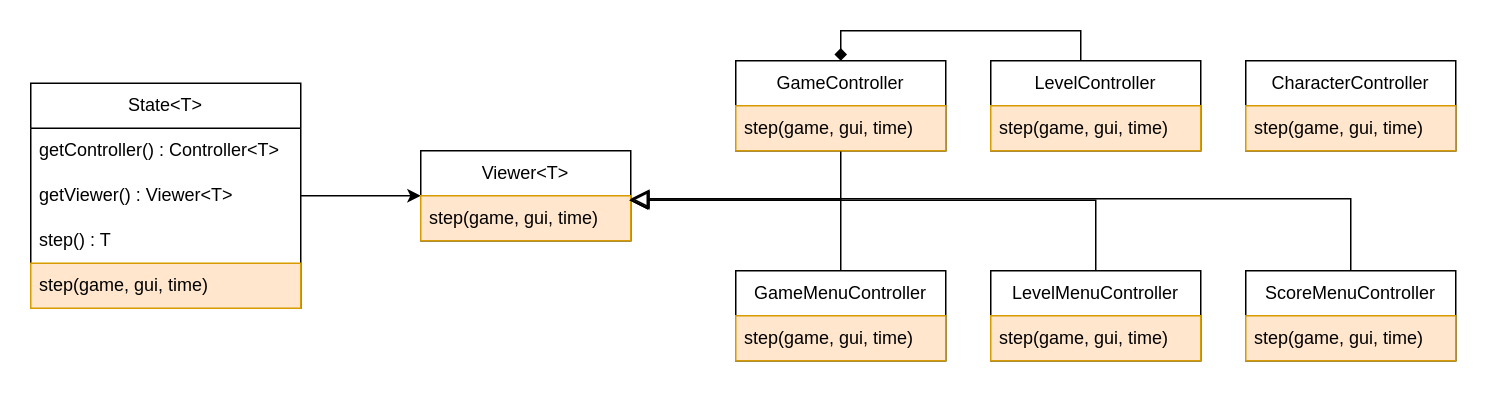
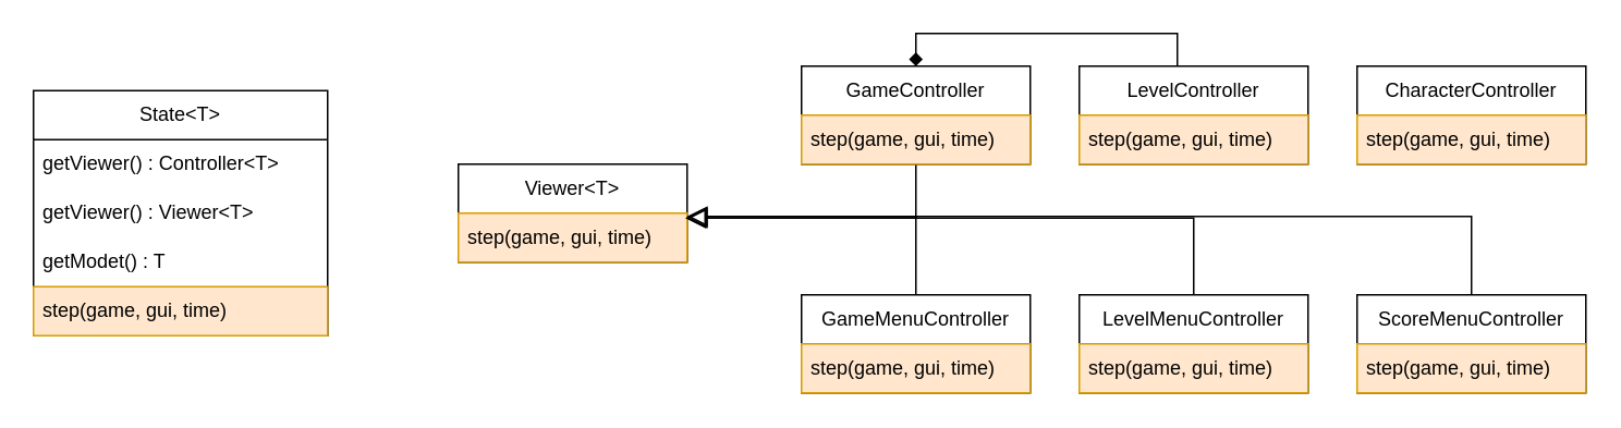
  <mxCell id="0" />
  <mxCell id="1" parent="0" />
- <mxCell id="2" style="edgeStyle=orthogonalEdgeStyle;rounded=0;orthogonalLoop=1;jettySize=auto;html=1;entryX=0;entryY=0.5;entryDx=0;entryDy=0;" parent="1" source="3" target="8" edge="1"><mxGeometry relative="1" as="geometry" /></mxCell>
  <mxCell id="3" value="State&amp;lt;T&amp;gt;" style="swimlane;fontStyle=0;childLayout=stackLayout;horizontal=1;startSize=30;horizontalStack=0;resizeParent=1;resizeParentMax=0;resizeLast=0;collapsible=1;marginBottom=0;whiteSpace=wrap;html=1;" parent="1" vertex="1"><mxGeometry x="20" y="55" width="180" height="150" as="geometry" /></mxCell>
- <mxCell id="4" value="getController() : Controller&amp;lt;T&amp;gt;" style="text;align=left;verticalAlign=middle;spacingLeft=4;spacingRight=4;overflow=hidden;points=[[0,0.5],[1,0.5]];portConstraint=eastwest;rotatable=0;whiteSpace=wrap;html=1;" parent="3" vertex="1"><mxGeometry y="30" width="180" height="30" as="geometry" /></mxCell>
+ <mxCell id="4" value="getViewer() : Controller&amp;lt;T&amp;gt;" style="text;align=left;verticalAlign=middle;spacingLeft=4;spacingRight=4;overflow=hidden;points=[[0,0.5],[1,0.5]];portConstraint=eastwest;rotatable=0;whiteSpace=wrap;html=1;" parent="3" vertex="1"><mxGeometry y="30" width="180" height="30" as="geometry" /></mxCell>
  <mxCell id="5" value="getViewer() : Viewer&amp;lt;T&amp;gt;" style="text;align=left;verticalAlign=middle;spacingLeft=4;spacingRight=4;overflow=hidden;points=[[0,0.5],[1,0.5]];portConstraint=eastwest;rotatable=0;whiteSpace=wrap;html=1;" parent="3" vertex="1"><mxGeometry y="60" width="180" height="30" as="geometry" /></mxCell>
- <mxCell id="6" value="step() : T" style="text;strokeColor=none;fillColor=none;align=left;verticalAlign=middle;spacingLeft=4;spacingRight=4;overflow=hidden;points=[[0,0.5],[1,0.5]];portConstraint=eastwest;rotatable=0;whiteSpace=wrap;html=1;" parent="3" vertex="1"><mxGeometry y="90" width="180" height="30" as="geometry" /></mxCell>
+ <mxCell id="6" value="getModet() : T" style="text;strokeColor=none;fillColor=none;align=left;verticalAlign=middle;spacingLeft=4;spacingRight=4;overflow=hidden;points=[[0,0.5],[1,0.5]];portConstraint=eastwest;rotatable=0;whiteSpace=wrap;html=1;" parent="3" vertex="1"><mxGeometry y="90" width="180" height="30" as="geometry" /></mxCell>
  <mxCell id="7" value="step(game, gui, time)" style="text;strokeColor=#d79b00;fillColor=#ffe6cc;align=left;verticalAlign=middle;spacingLeft=4;spacingRight=4;overflow=hidden;points=[[0,0.5],[1,0.5]];portConstraint=eastwest;rotatable=0;whiteSpace=wrap;html=1;" parent="3" vertex="1"><mxGeometry y="120" width="180" height="30" as="geometry" /></mxCell>
  <mxCell id="8" value="Viewer&amp;lt;T&amp;gt;" style="swimlane;fontStyle=0;childLayout=stackLayout;horizontal=1;startSize=30;horizontalStack=0;resizeParent=1;resizeParentMax=0;resizeLast=0;collapsible=1;marginBottom=0;whiteSpace=wrap;html=1;" parent="1" vertex="1"><mxGeometry x="280" y="100" width="140" height="60" as="geometry" /></mxCell>
  <mxCell id="9" value="step(game, gui, time)" style="text;strokeColor=#d79b00;fillColor=#ffe6cc;align=left;verticalAlign=middle;spacingLeft=4;spacingRight=4;overflow=hidden;points=[[0,0.5],[1,0.5]];portConstraint=eastwest;rotatable=0;whiteSpace=wrap;html=1;" parent="8" vertex="1"><mxGeometry y="30" width="140" height="30" as="geometry" /></mxCell>
  <mxCell id="10" style="edgeStyle=orthogonalEdgeStyle;rounded=0;orthogonalLoop=1;jettySize=auto;html=1;entryX=0.993;entryY=0.1;entryDx=0;entryDy=0;entryPerimeter=0;strokeColor=default;endSize=10;endArrow=block;endFill=0;" parent="1" source="11" target="9" edge="1"><mxGeometry relative="1" as="geometry" /></mxCell>
  <mxCell id="11" value="GameController" style="swimlane;fontStyle=0;childLayout=stackLayout;horizontal=1;startSize=30;horizontalStack=0;resizeParent=1;resizeParentMax=0;resizeLast=0;collapsible=1;marginBottom=0;whiteSpace=wrap;html=1;" parent="1" vertex="1"><mxGeometry x="490" y="40" width="140" height="60" as="geometry" /></mxCell>
  <mxCell id="12" value="step(game, gui, time)" style="text;strokeColor=#d79b00;fillColor=#ffe6cc;align=left;verticalAlign=middle;spacingLeft=4;spacingRight=4;overflow=hidden;points=[[0,0.5],[1,0.5]];portConstraint=eastwest;rotatable=0;whiteSpace=wrap;html=1;" parent="11" vertex="1"><mxGeometry y="30" width="140" height="30" as="geometry" /></mxCell>
  <mxCell id="13" style="edgeStyle=orthogonalEdgeStyle;rounded=0;orthogonalLoop=1;jettySize=auto;html=1;entryX=0.993;entryY=0.1;entryDx=0;entryDy=0;entryPerimeter=0;endSize=10;endArrow=block;endFill=0;" parent="1" source="14" target="9" edge="1"><mxGeometry relative="1" as="geometry" /></mxCell>
  <mxCell id="14" value="GameMenuController" style="swimlane;fontStyle=0;childLayout=stackLayout;horizontal=1;startSize=30;horizontalStack=0;resizeParent=1;resizeParentMax=0;resizeLast=0;collapsible=1;marginBottom=0;whiteSpace=wrap;html=1;" parent="1" vertex="1"><mxGeometry x="490" y="180" width="140" height="60" as="geometry" /></mxCell>
  <mxCell id="15" value="step(game, gui, time)" style="text;strokeColor=#d79b00;fillColor=#ffe6cc;align=left;verticalAlign=middle;spacingLeft=4;spacingRight=4;overflow=hidden;points=[[0,0.5],[1,0.5]];portConstraint=eastwest;rotatable=0;whiteSpace=wrap;html=1;" parent="14" vertex="1"><mxGeometry y="30" width="140" height="30" as="geometry" /></mxCell>
  <mxCell id="16" style="edgeStyle=orthogonalEdgeStyle;rounded=0;orthogonalLoop=1;jettySize=auto;html=1;endSize=10;endArrow=block;endFill=0;" parent="1" source="17" edge="1"><mxGeometry relative="1" as="geometry"><mxPoint x="420" y="132" as="targetPoint" /><Array as="points"><mxPoint x="900" y="132" /></Array></mxGeometry></mxCell>
  <mxCell id="17" value="ScoreMenuController" style="swimlane;fontStyle=0;childLayout=stackLayout;horizontal=1;startSize=30;horizontalStack=0;resizeParent=1;resizeParentMax=0;resizeLast=0;collapsible=1;marginBottom=0;whiteSpace=wrap;html=1;" parent="1" vertex="1"><mxGeometry x="830" y="180" width="140" height="60" as="geometry" /></mxCell>
  <mxCell id="18" value="step(game, gui, time)" style="text;strokeColor=#d79b00;fillColor=#ffe6cc;align=left;verticalAlign=middle;spacingLeft=4;spacingRight=4;overflow=hidden;points=[[0,0.5],[1,0.5]];portConstraint=eastwest;rotatable=0;whiteSpace=wrap;html=1;" parent="17" vertex="1"><mxGeometry y="30" width="140" height="30" as="geometry" /></mxCell>
  <mxCell id="19" style="edgeStyle=orthogonalEdgeStyle;rounded=0;orthogonalLoop=1;jettySize=auto;html=1;entryX=1;entryY=0.1;entryDx=0;entryDy=0;entryPerimeter=0;strokeColor=default;endSize=10;startSize=6;endArrow=block;endFill=0;" parent="1" source="20" target="9" edge="1"><mxGeometry relative="1" as="geometry"><Array as="points"><mxPoint x="730" y="133" /></Array></mxGeometry></mxCell>
  <mxCell id="20" value="LevelMenuController" style="swimlane;fontStyle=0;childLayout=stackLayout;horizontal=1;startSize=30;horizontalStack=0;resizeParent=1;resizeParentMax=0;resizeLast=0;collapsible=1;marginBottom=0;whiteSpace=wrap;html=1;" parent="1" vertex="1"><mxGeometry x="660" y="180" width="140" height="60" as="geometry" /></mxCell>
  <mxCell id="21" value="step(game, gui, time)" style="text;strokeColor=#d79b00;fillColor=#ffe6cc;align=left;verticalAlign=middle;spacingLeft=4;spacingRight=4;overflow=hidden;points=[[0,0.5],[1,0.5]];portConstraint=eastwest;rotatable=0;whiteSpace=wrap;html=1;" parent="20" vertex="1"><mxGeometry y="30" width="140" height="30" as="geometry" /></mxCell>
  <mxCell id="22" value="CharacterController" style="swimlane;fontStyle=0;childLayout=stackLayout;horizontal=1;startSize=30;horizontalStack=0;resizeParent=1;resizeParentMax=0;resizeLast=0;collapsible=1;marginBottom=0;whiteSpace=wrap;html=1;" parent="1" vertex="1"><mxGeometry x="830" y="40" width="140" height="60" as="geometry" /></mxCell>
  <mxCell id="23" value="step(game, gui, time)" style="text;strokeColor=#d79b00;fillColor=#ffe6cc;align=left;verticalAlign=middle;spacingLeft=4;spacingRight=4;overflow=hidden;points=[[0,0.5],[1,0.5]];portConstraint=eastwest;rotatable=0;whiteSpace=wrap;html=1;" parent="22" vertex="1"><mxGeometry y="30" width="140" height="30" as="geometry" /></mxCell>
  <mxCell id="24" style="edgeStyle=orthogonalEdgeStyle;rounded=0;orthogonalLoop=1;jettySize=auto;html=1;entryX=0.5;entryY=0;entryDx=0;entryDy=0;endArrow=diamond;" parent="1" source="25" target="11" edge="1"><mxGeometry relative="1" as="geometry"><Array as="points"><mxPoint x="720" y="20" /><mxPoint x="560" y="20" /></Array></mxGeometry></mxCell>
  <mxCell id="25" value="LevelController" style="swimlane;fontStyle=0;childLayout=stackLayout;horizontal=1;startSize=30;horizontalStack=0;resizeParent=1;resizeParentMax=0;resizeLast=0;collapsible=1;marginBottom=0;whiteSpace=wrap;html=1;" parent="1" vertex="1"><mxGeometry x="660" y="40" width="140" height="60" as="geometry" /></mxCell>
  <mxCell id="26" value="step(game, gui, time)" style="text;strokeColor=#d79b00;fillColor=#ffe6cc;align=left;verticalAlign=middle;spacingLeft=4;spacingRight=4;overflow=hidden;points=[[0,0.5],[1,0.5]];portConstraint=eastwest;rotatable=0;whiteSpace=wrap;html=1;" parent="25" vertex="1"><mxGeometry y="30" width="140" height="30" as="geometry" /></mxCell>
